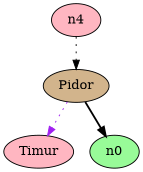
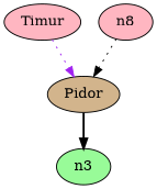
  digraph {
    node [fillcolor=lightpink style=filled]
    edge [color=black style=dotted]
    n1 [label=Timur]
    n2 [fillcolor=tan label=Pidor]
-   n3 [fillcolor=palegreen label=n0]
-   n4
-   n2 -> n1 [color=purple]
+   n3 [fillcolor=palegreen]
+   n4 [label=n8]
+   n1 -> n2 [color=purple]
    n2 -> n3 [style=bold]
    n4 -> n2
  }
